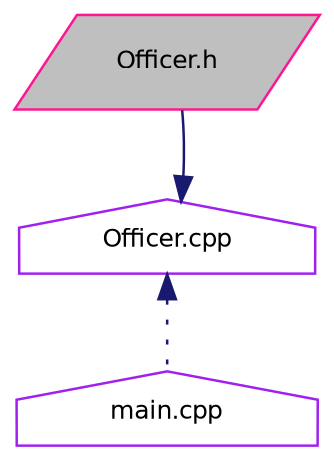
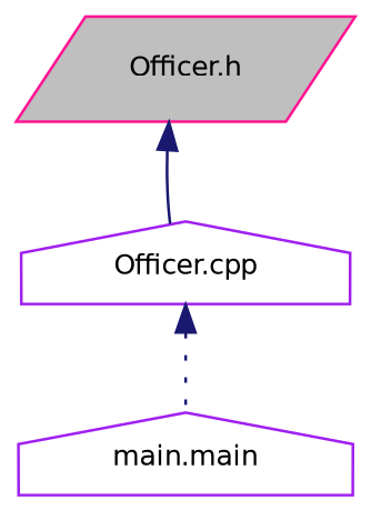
  digraph {
    node [color=purple fillcolor=white fontname=Helvetica fontsize=10 shape=house style=filled]
    edge [color=midnightblue dir=back fontname=Helvetica fontsize=10 labelfontname=Helvetica labelfontsize=10]
    n1 [color=deeppink fillcolor=grey75 fontcolor=black height=0.2 label="Officer.h" shape=parallelogram width=0.4]
    n2 [height=0.2 label="Officer.cpp" width=0.4]
-   n3 [height=0.2 label="main.cpp" width=0.4]
-   n2 -> n1 [style=solid]
+   n3 [height=0.2 label="main.main" width=0.4]
+   n1 -> n2 [style=solid]
    n2 -> n3 [style=dotted]
  }
